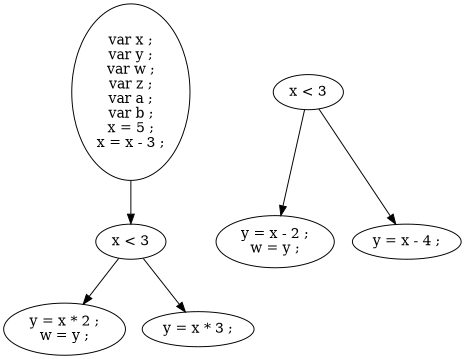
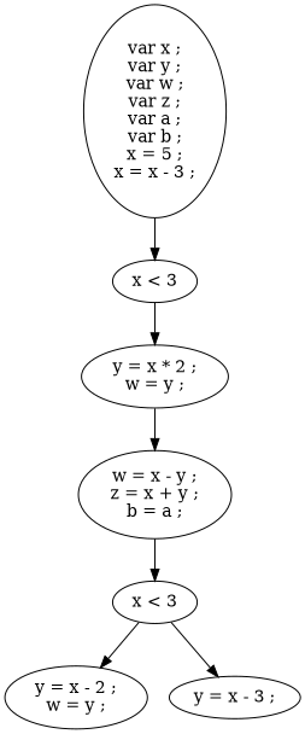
  digraph {
    n1 [label="var x ;\nvar y ;\nvar w ;\nvar z ;\nvar a ;\nvar b ;\nx = 5 ;\nx = x - 3 ;"]
    n2 [label="x < 3"]
    n3 [label="y = x * 2 ;\nw = y ;"]
-   n4 [label="y = x * 3 ;"]
+   n5 [label="w = x - y ;\nz = x + y ;\nb = a ;"]
    n6 [label="x < 3"]
    n7 [label="y = x - 2 ;\nw = y ;"]
-   n8 [label="y = x - 4 ;"]
+   n8 [label="y = x - 3 ;"]
    n1 -> n2
    n2 -> n3
-   n2 -> n4
+   n3 -> n5
+   n5 -> n6
    n6 -> n7
    n6 -> n8
  }
